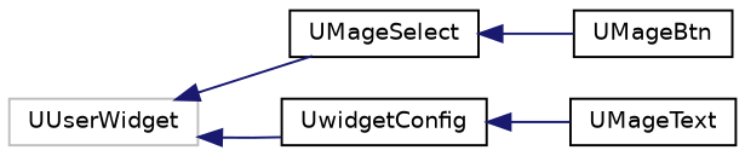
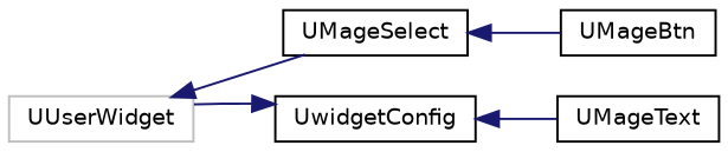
  digraph {
    rankdir=LR
    node [color=black fillcolor=white fontname=Helvetica fontsize=10 shape=record style=filled]
    edge [color=midnightblue dir=back fontname=Helvetica fontsize=10 labelfontname=Helvetica labelfontsize=10 style=solid]
    n1 [color=grey75 height=0.2 label=UUserWidget width=0.4]
    n2 [height=0.2 label=UMageSelect width=0.4]
    n3 [height=0.2 label=UwidgetConfig width=0.4]
    n4 [height=0.2 label=UMageBtn width=0.4]
    n5 [height=0.2 label=UMageText width=0.4]
    n1 -> n2
-   n1 -> n3
+   n3 -> n1
    n2 -> n4
    n3 -> n5
  }
